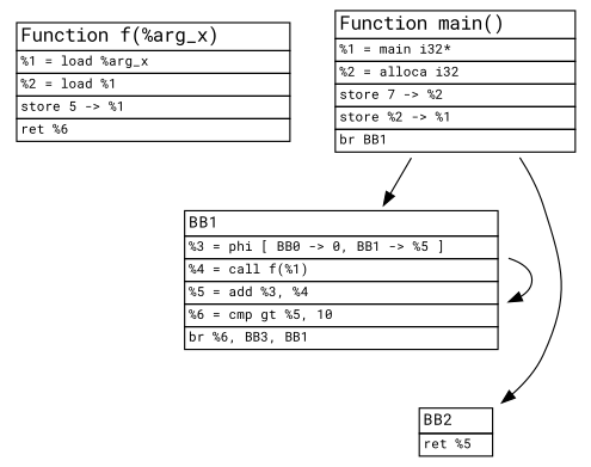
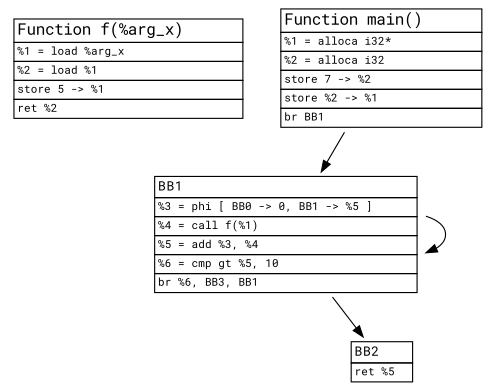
  digraph {
    fontname="Roboto Mono"
    node [fontname="Roboto Mono" fontsize=10 shape=plaintext]
    edge [fontname="Roboto Mono"]
-   n1 [label=<       <table border="0" cellborder="1" cellspacing="0"> 	<tr><td align="left"><font point-size="14">Function f(%arg_x)      </font></td></tr> 	<tr><td align="left">%1 = load %arg_x</td></tr> 	<tr><td align="left">%2 = load %1</td></tr> 	<tr><td align="left">store 5 -&gt; %1</td></tr> 	<tr><td align="left">ret %6</td></tr>       </table> >]
-   n2 [label=<        <table border="0" cellborder="1" cellspacing="0"> 	<tr><td align="left"><font point-size="14">Function main()      </font></td></tr> 	<tr><td align="left">%1 = main i32*</td></tr> 	<tr><td align="left">%2 = alloca i32</td></tr> 	<tr><td align="left">store 7 -&gt; %2</td></tr> 	<tr><td align="left">store %2 -&gt; %1</td></tr> 	<tr><td align="left">br BB1</td></tr>       </table>  >]
+   n1 [label=<       <table border="0" cellborder="1" cellspacing="0"> 	<tr><td align="left"><font point-size="14">Function f(%arg_x)      </font></td></tr> 	<tr><td align="left">%1 = load %arg_x</td></tr> 	<tr><td align="left">%2 = load %1</td></tr> 	<tr><td align="left">store 5 -&gt; %1</td></tr> 	<tr><td align="left">ret %2</td></tr>       </table> >]
+   n2 [label=<        <table border="0" cellborder="1" cellspacing="0"> 	<tr><td align="left"><font point-size="14">Function main()      </font></td></tr> 	<tr><td align="left">%1 = alloca i32*</td></tr> 	<tr><td align="left">%2 = alloca i32</td></tr> 	<tr><td align="left">store 7 -&gt; %2</td></tr> 	<tr><td align="left">store %2 -&gt; %1</td></tr> 	<tr><td align="left">br BB1</td></tr>       </table>  >]
    n3 [label=<        <table border="0" cellborder="1" cellspacing="0"> 	<tr><td align="left"><font point-size="12">BB1</font></td></tr> 	<tr><td align="left">%3 = phi [ BB0 -&gt; 0, BB1 -&gt; %5 ]      </td></tr> 	<tr><td align="left">%4 = call f(%1)</td></tr> 	<tr><td align="left">%5 = add %3, %4</td></tr> 	<tr><td align="left">%6 = cmp gt %5, 10</td></tr> 	<tr><td align="left">br %6, BB3, BB1</td></tr>       </table>  >]
    n4 [label=<        <table border="0" cellborder="1" cellspacing="0"> 	<tr><td align="left"><font point-size="12">BB2</font></td></tr> 	<tr><td align="left">ret %5  </td></tr>       </table>   >]
    n2 -> n3
    n3 -> n3
-   n2 -> n4
+   n3 -> n4
  }
